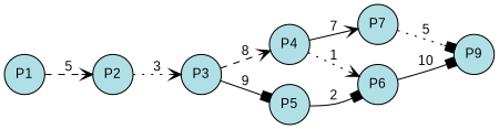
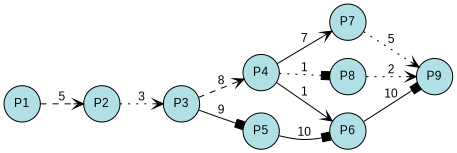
  digraph {
    rankdir=LR
    splines=true
    node [fillcolor=powderblue fixedsize=true fontcolor=black fontname=arial fontsize=12 margin=0 shape=circle style=filled]
    edge [arrowhead=vee fontcolor=black fontname=arial fontsize=12 margin=0 style=solid]
    n1 [label=P1 width=0.5]
    n2 [label=P2 width=0.5]
    n3 [label=P3 width=0.5]
    n4 [label=P4 width=0.5]
    n5 [label=P5 width=0.5]
    n6 [label=P6 width=0.5]
    n7 [label=P7 width=0.5]
+   n8 [label=P8 width=0.5]
    n9 [label=P9 width=0.5]
    subgraph sub_1 {
      rank=same
      n1
    }
    subgraph sub_2 {
      rank=same
      n2
    }
    subgraph sub_3 {
      rank=same
      n3
    }
    subgraph sub_4 {
      rank=same
      n4
      n5
    }
    subgraph sub_5 {
      rank=same
      n6
      n7
+     n8
    }
    subgraph sub_6 {
      rank=same
      n9
    }
    n1 -> n2 [label=5 style=dashed]
    n2 -> n3 [label=3 style=dotted]
    n3 -> n4 [label=8 style=dashed]
    n3 -> n5 [arrowhead=box label=9]
-   n4 -> n6 [label=1 style=dotted]
+   n4 -> n6 [label=1]
    n4 -> n7 [label=7]
-   n5 -> n6 [arrowhead=box label=2]
+   n4 -> n8 [arrowhead=box label=1 style=dotted]
+   n5 -> n6 [arrowhead=box label=10]
    n6 -> n9 [arrowhead=box label=10]
-   n7 -> n9 [arrowhead=box label=5 style=dotted]
+   n7 -> n9 [label=5 style=dotted]
+   n8 -> n9 [label=2 style=dotted]
  }
